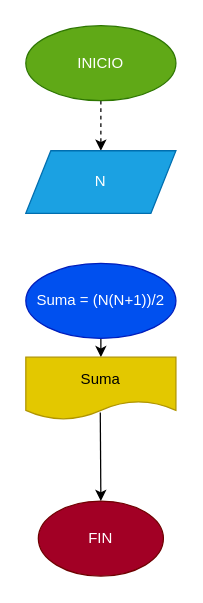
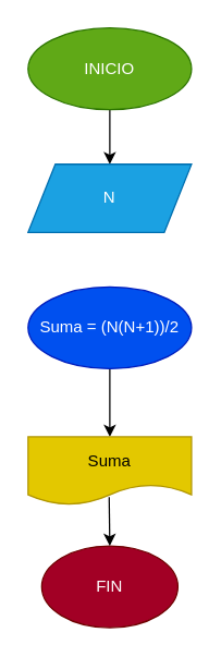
  <mxCell id="0" />
  <mxCell id="1" parent="0" />
- <mxCell id="2" value="" style="edgeStyle=none;html=1;dashed=1;" parent="1" source="3" target="4" edge="1"><mxGeometry relative="1" as="geometry" /></mxCell>
+ <mxCell id="2" value="" style="edgeStyle=none;html=1;" parent="1" source="3" target="4" edge="1"><mxGeometry relative="1" as="geometry" /></mxCell>
  <mxCell id="3" value="INICIO" style="ellipse;whiteSpace=wrap;html=1;fillColor=#60a917;fontColor=#ffffff;strokeColor=#2D7600;" parent="1" vertex="1"><mxGeometry x="20" width="120" height="60" as="geometry" y="20" /></mxCell>
  <mxCell id="4" value="N" style="shape=parallelogram;perimeter=parallelogramPerimeter;whiteSpace=wrap;html=1;fixedSize=1;fillColor=#1ba1e2;fontColor=#ffffff;strokeColor=#006EAF;" parent="1" vertex="1"><mxGeometry x="20" y="120" width="120" height="50" as="geometry" /></mxCell>
  <mxCell id="5" value="" style="edgeStyle=none;html=1;" parent="1" source="6" target="7" edge="1"><mxGeometry relative="1" as="geometry" /></mxCell>
  <mxCell id="6" value="Suma = (N(N+1))/2" style="ellipse;whiteSpace=wrap;html=1;fillColor=#0050ef;fontColor=#ffffff;strokeColor=#001DBC;" parent="1" vertex="1"><mxGeometry x="20" y="210" width="120" height="60" as="geometry" /></mxCell>
- <mxCell id="7" value="Suma" style="shape=document;whiteSpace=wrap;html=1;boundedLbl=1;fillColor=#e3c800;fontColor=#000000;strokeColor=#B09500;" parent="1" vertex="1"><mxGeometry x="20" y="285" width="120" height="50" as="geometry" /></mxCell>
+ <mxCell id="7" value="Suma" style="shape=document;whiteSpace=wrap;html=1;boundedLbl=1;fillColor=#e3c800;fontColor=#000000;strokeColor=#B09500;" parent="1" vertex="1"><mxGeometry x="20" y="320" width="120" height="50" as="geometry" /></mxCell>
  <mxCell id="8" value="FIN" style="ellipse;whiteSpace=wrap;html=1;fillColor=#a20025;fontColor=#ffffff;strokeColor=#6F0000;" parent="1" vertex="1"><mxGeometry x="30" y="400" width="100" height="60" as="geometry" /></mxCell>
  <mxCell id="9" value="" style="edgeStyle=none;html=1;exitX=0.496;exitY=0.883;exitDx=0;exitDy=0;exitPerimeter=0;entryX=0.5;entryY=0;entryDx=0;entryDy=0;" parent="1" source="7" target="8" edge="1"><mxGeometry relative="1" as="geometry"><mxPoint x="79.81" y="400" as="sourcePoint" /><mxPoint x="79.81" y="445" as="targetPoint" /></mxGeometry></mxCell>
